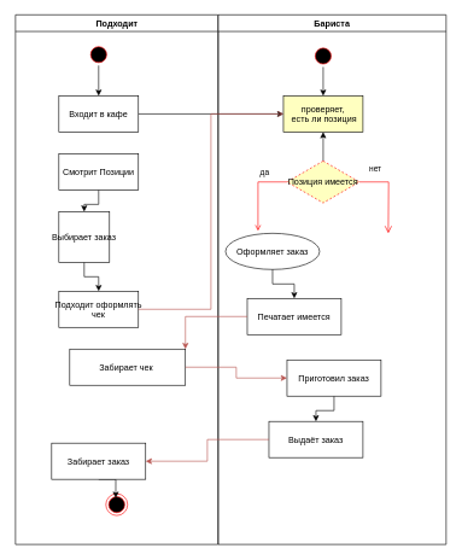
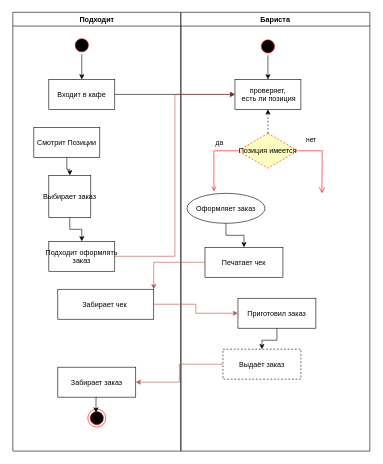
  <mxCell id="0" />
  <mxCell id="1" parent="0" />
  <mxCell id="2" value="Подходит" style="swimlane;whiteSpace=wrap" parent="1" vertex="1"><mxGeometry x="20.5" y="20" width="280" height="732" as="geometry" /></mxCell>
  <mxCell id="3" style="edgeStyle=orthogonalEdgeStyle;rounded=0;orthogonalLoop=1;jettySize=auto;html=1;entryX=0.5;entryY=0;entryDx=0;entryDy=0;" parent="2" source="4" target="6" edge="1"><mxGeometry relative="1" as="geometry" /></mxCell>
  <mxCell id="4" value="" style="ellipse;shape=startState;fillColor=#000000;strokeColor=#ff0000;" parent="2" vertex="1"><mxGeometry x="100" y="40" width="30" height="30" as="geometry" /></mxCell>
  <mxCell id="5" style="edgeStyle=orthogonalEdgeStyle;rounded=0;orthogonalLoop=1;jettySize=auto;html=1;" parent="2" source="6" target="17" edge="1"><mxGeometry relative="1" as="geometry" /></mxCell>
  <mxCell id="6" value="Входит в кафе" style="" parent="2" vertex="1"><mxGeometry x="60" y="112" width="110" height="50" as="geometry" /></mxCell>
  <mxCell id="7" style="edgeStyle=orthogonalEdgeStyle;rounded=0;orthogonalLoop=1;jettySize=auto;html=1;entryX=0.5;entryY=0;entryDx=0;entryDy=0;" parent="2" source="8" target="10" edge="1"><mxGeometry relative="1" as="geometry" /></mxCell>
- <mxCell id="8" value="Смотрит Позиции" style="" parent="2" vertex="1"><mxGeometry x="60" y="192" width="110" height="50" as="geometry" /></mxCell>
+ <mxCell id="8" value="Смотрит Позиции" style="" parent="2" vertex="1"><mxGeometry x="35" y="192" width="110" height="50" as="geometry" /></mxCell>
  <mxCell id="9" style="edgeStyle=orthogonalEdgeStyle;rounded=0;orthogonalLoop=1;jettySize=auto;html=1;entryX=0.5;entryY=0;entryDx=0;entryDy=0;" parent="2" source="10" target="11" edge="1"><mxGeometry relative="1" as="geometry" /></mxCell>
  <mxCell id="10" value="Выбирает заказ" style="" parent="2" vertex="1"><mxGeometry x="60" y="272" width="70" height="70" as="geometry" /></mxCell>
- <mxCell id="11" value="Подходит оформлять &#10;чек" style="" parent="2" vertex="1"><mxGeometry x="60" y="382" width="110" height="50" as="geometry" /></mxCell>
+ <mxCell id="11" value="Подходит оформлять &#10;заказ" style="" parent="2" vertex="1"><mxGeometry x="60" y="382" width="110" height="50" as="geometry" /></mxCell>
  <mxCell id="12" value="" style="ellipse;shape=endState;fillColor=#000000;strokeColor=#ff0000" parent="2" vertex="1"><mxGeometry x="125" y="662" width="30" height="30" as="geometry" /></mxCell>
  <mxCell id="13" style="edgeStyle=orthogonalEdgeStyle;rounded=0;orthogonalLoop=1;jettySize=auto;html=1;exitX=0.5;exitY=1;exitDx=0;exitDy=0;entryX=0.455;entryY=0.19;entryDx=0;entryDy=0;entryPerimeter=0;" edge="1" parent="2" source="14" target="12"><mxGeometry relative="1" as="geometry"><mxPoint x="140.5" y="652" as="targetPoint" /></mxGeometry></mxCell>
- <mxCell id="14" value="Забирает заказ" style="" vertex="1" parent="2"><mxGeometry x="50" y="592" width="130" height="50" as="geometry" /></mxCell>
+ <mxCell id="14" value="Забирает заказ" style="" vertex="1" parent="2"><mxGeometry x="75" y="592" width="130" height="50" as="geometry" /></mxCell>
  <mxCell id="15" value="Забирает чек " style="" vertex="1" parent="2"><mxGeometry x="75" y="462" width="160" height="50" as="geometry" /></mxCell>
  <mxCell id="16" value="Бариста" style="swimlane;whiteSpace=wrap" parent="1" vertex="1"><mxGeometry x="301" y="20" width="315" height="732" as="geometry" /></mxCell>
- <mxCell id="17" value="проверяет,&#10; есть ли позиция" style="fillColor=#ffffc0;" parent="16" vertex="1"><mxGeometry x="90" y="112" width="110" height="50" as="geometry" /></mxCell>
+ <mxCell id="17" value="проверяет,&#10; есть ли позиция" style="" parent="16" vertex="1"><mxGeometry x="90" y="112" width="110" height="50" as="geometry" /></mxCell>
  <mxCell id="18" style="edgeStyle=orthogonalEdgeStyle;rounded=0;orthogonalLoop=1;jettySize=auto;html=1;" parent="16" source="19" target="17" edge="1"><mxGeometry relative="1" as="geometry" /></mxCell>
  <mxCell id="19" value="" style="ellipse;shape=startState;fillColor=#000000;strokeColor=#ff0000;" parent="16" vertex="1"><mxGeometry x="130" y="42" width="30" height="30" as="geometry" /></mxCell>
- <mxCell id="20" style="edgeStyle=orthogonalEdgeStyle;rounded=0;orthogonalLoop=1;jettySize=auto;html=1;entryX=0.5;entryY=1;entryDx=0;entryDy=0;" parent="16" source="21" target="17" edge="1"><mxGeometry relative="1" as="geometry" /></mxCell>
+ <mxCell id="20" style="edgeStyle=orthogonalEdgeStyle;rounded=0;orthogonalLoop=1;jettySize=auto;html=1;entryX=0.5;entryY=1;entryDx=0;entryDy=0;dashed=1;" parent="16" source="21" target="17" edge="1"><mxGeometry relative="1" as="geometry" /></mxCell>
  <mxCell id="21" value="Позиция имеется" style="rhombus;whiteSpace=wrap;html=1;fontColor=#000000;fillColor=#ffffc0;strokeColor=#ff0000;dashed=1;" parent="16" vertex="1"><mxGeometry x="95" y="202" width="100" height="58" as="geometry" /></mxCell>
  <mxCell id="22" value="нет" style="edgeStyle=orthogonalEdgeStyle;html=1;align=left;verticalAlign=bottom;endArrow=open;endSize=8;strokeColor=#FF0000;rounded=0;" parent="16" source="21" edge="1"><mxGeometry x="-0.786" y="9" relative="1" as="geometry"><mxPoint x="235" y="302" as="targetPoint" /><mxPoint as="offset" /></mxGeometry></mxCell>
  <mxCell id="23" value="Оформляет заказ" style="ellipse;" parent="16" vertex="1"><mxGeometry x="10" y="302" width="130" height="50" as="geometry" /></mxCell>
  <mxCell id="24" style="edgeStyle=orthogonalEdgeStyle;rounded=0;orthogonalLoop=1;jettySize=auto;html=1;entryX=0.345;entryY=-0.067;entryDx=0;entryDy=0;entryPerimeter=0;exitX=0;exitY=0.5;exitDx=0;exitDy=0;strokeColor=#FF0000;endArrow=open;endFill=0;" parent="16" source="21" target="23" edge="1"><mxGeometry relative="1" as="geometry"><Array as="points"><mxPoint x="55" y="231" /></Array></mxGeometry></mxCell>
  <mxCell id="25" value="да" style="edgeLabel;html=1;align=center;verticalAlign=middle;resizable=0;points=[];" vertex="1" connectable="0" parent="24"><mxGeometry x="-0.406" y="2" relative="1" as="geometry"><mxPoint y="-16" as="offset" /></mxGeometry></mxCell>
  <mxCell id="26" style="edgeStyle=orthogonalEdgeStyle;rounded=0;orthogonalLoop=1;jettySize=auto;html=1;entryX=0.5;entryY=0;entryDx=0;entryDy=0;" parent="16" source="27" target="29" edge="1"><mxGeometry relative="1" as="geometry" /></mxCell>
  <mxCell id="27" value="Приготовил заказ" style="" parent="16" vertex="1"><mxGeometry x="95" y="477" width="130" height="50" as="geometry" /></mxCell>
  <mxCell id="28" style="edgeStyle=orthogonalEdgeStyle;rounded=0;orthogonalLoop=1;jettySize=auto;html=1;entryX=0.5;entryY=0;entryDx=0;entryDy=0;" parent="16" source="23" edge="1" target="30"><mxGeometry relative="1" as="geometry"><mxPoint x="75" y="402" as="targetPoint" /></mxGeometry></mxCell>
- <mxCell id="29" value="Выдаёт заказ" style="" parent="16" vertex="1"><mxGeometry x="70" y="562" width="130" height="50" as="geometry" /></mxCell>
- <mxCell id="30" value="Печатает имеется" style="" vertex="1" parent="16"><mxGeometry x="40" y="392" width="130" height="50" as="geometry" /></mxCell>
+ <mxCell id="29" value="Выдаёт заказ" style="dashed=1;" parent="16" vertex="1"><mxGeometry x="70" y="562" width="130" height="50" as="geometry" /></mxCell>
+ <mxCell id="30" value="Печатает чек" style="" vertex="1" parent="16"><mxGeometry x="40" y="392" width="130" height="50" as="geometry" /></mxCell>
  <mxCell id="31" style="edgeStyle=orthogonalEdgeStyle;rounded=0;orthogonalLoop=1;jettySize=auto;html=1;entryX=0;entryY=0.5;entryDx=0;entryDy=0;strokeColor=#b85450;endArrow=open;endFill=0;fillColor=#f8cecc;" parent="1" source="11" target="17" edge="1"><mxGeometry relative="1" as="geometry" /></mxCell>
  <mxCell id="32" style="edgeStyle=orthogonalEdgeStyle;rounded=0;orthogonalLoop=1;jettySize=auto;html=1;entryX=1;entryY=0.5;entryDx=0;entryDy=0;fillColor=#f8cecc;strokeColor=#b85450;" edge="1" parent="1" source="29" target="14"><mxGeometry relative="1" as="geometry" /></mxCell>
  <mxCell id="33" style="edgeStyle=orthogonalEdgeStyle;rounded=0;orthogonalLoop=1;jettySize=auto;html=1;entryX=1;entryY=0;entryDx=0;entryDy=0;fillColor=#f8cecc;strokeColor=#b85450;" edge="1" parent="1" source="30" target="15"><mxGeometry relative="1" as="geometry" /></mxCell>
  <mxCell id="34" style="edgeStyle=orthogonalEdgeStyle;rounded=0;orthogonalLoop=1;jettySize=auto;html=1;entryX=0;entryY=0.5;entryDx=0;entryDy=0;fillColor=#f8cecc;strokeColor=#b85450;" edge="1" parent="1" source="15" target="27"><mxGeometry relative="1" as="geometry" /></mxCell>
